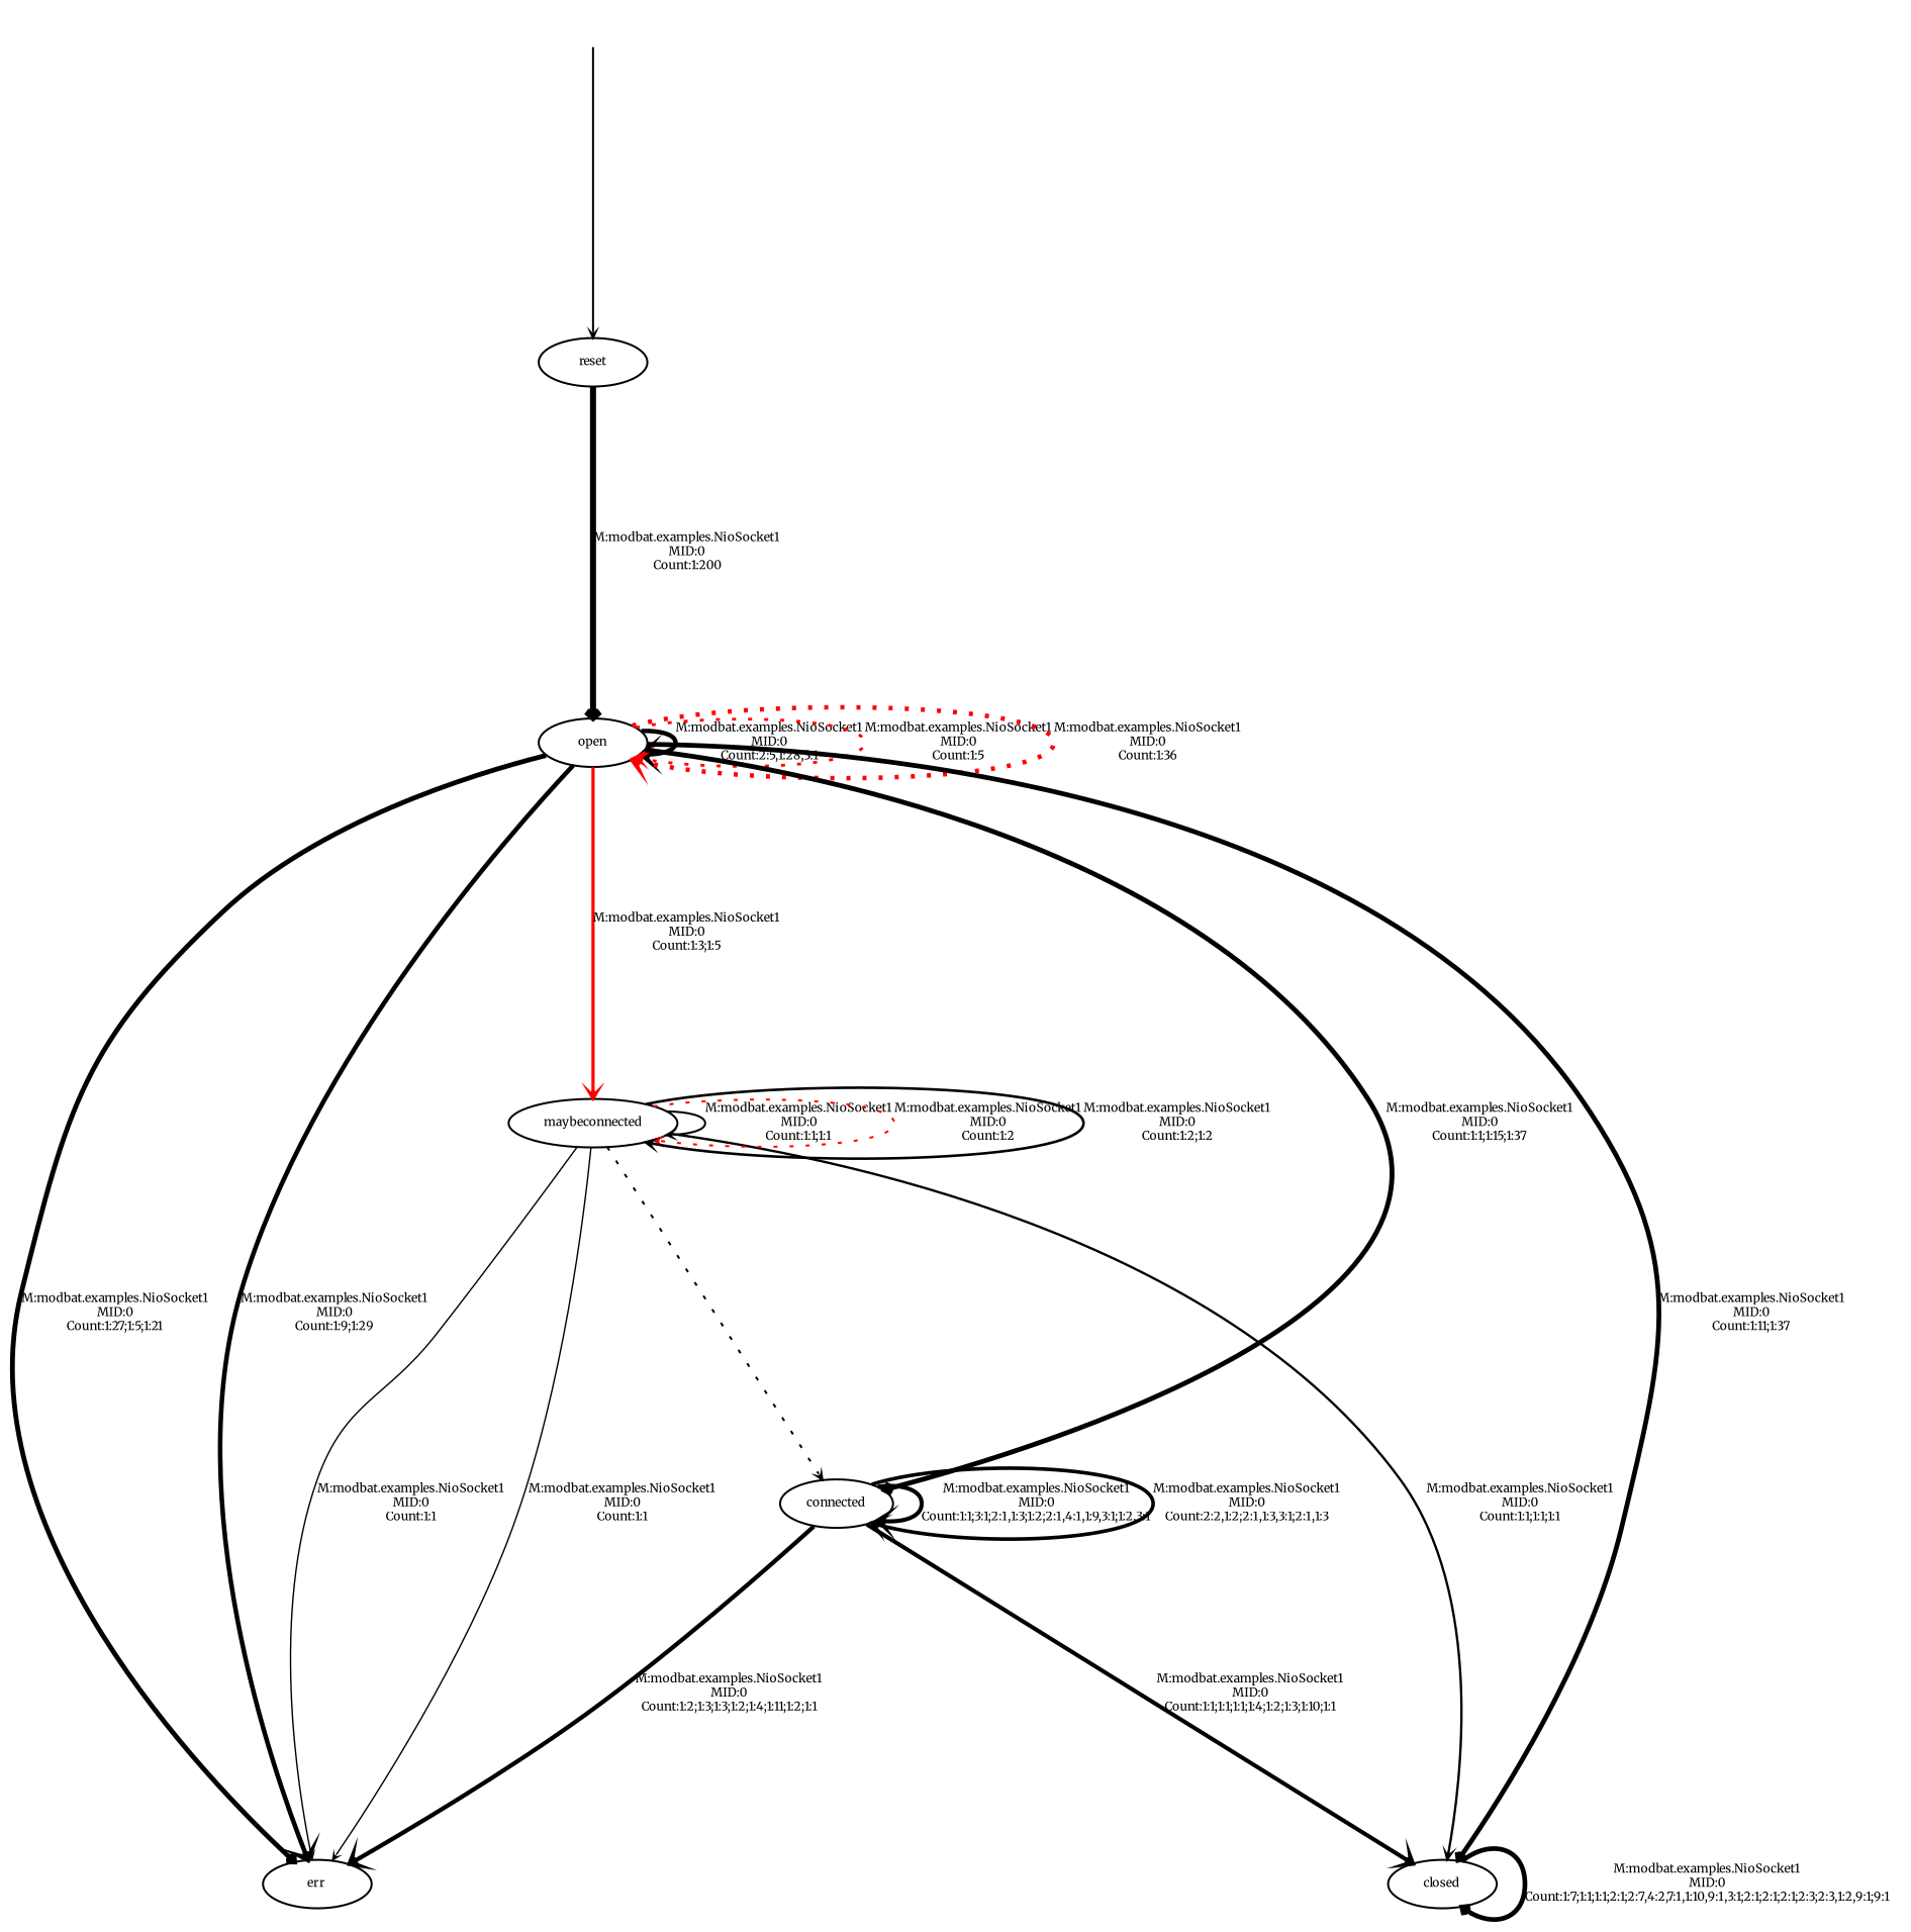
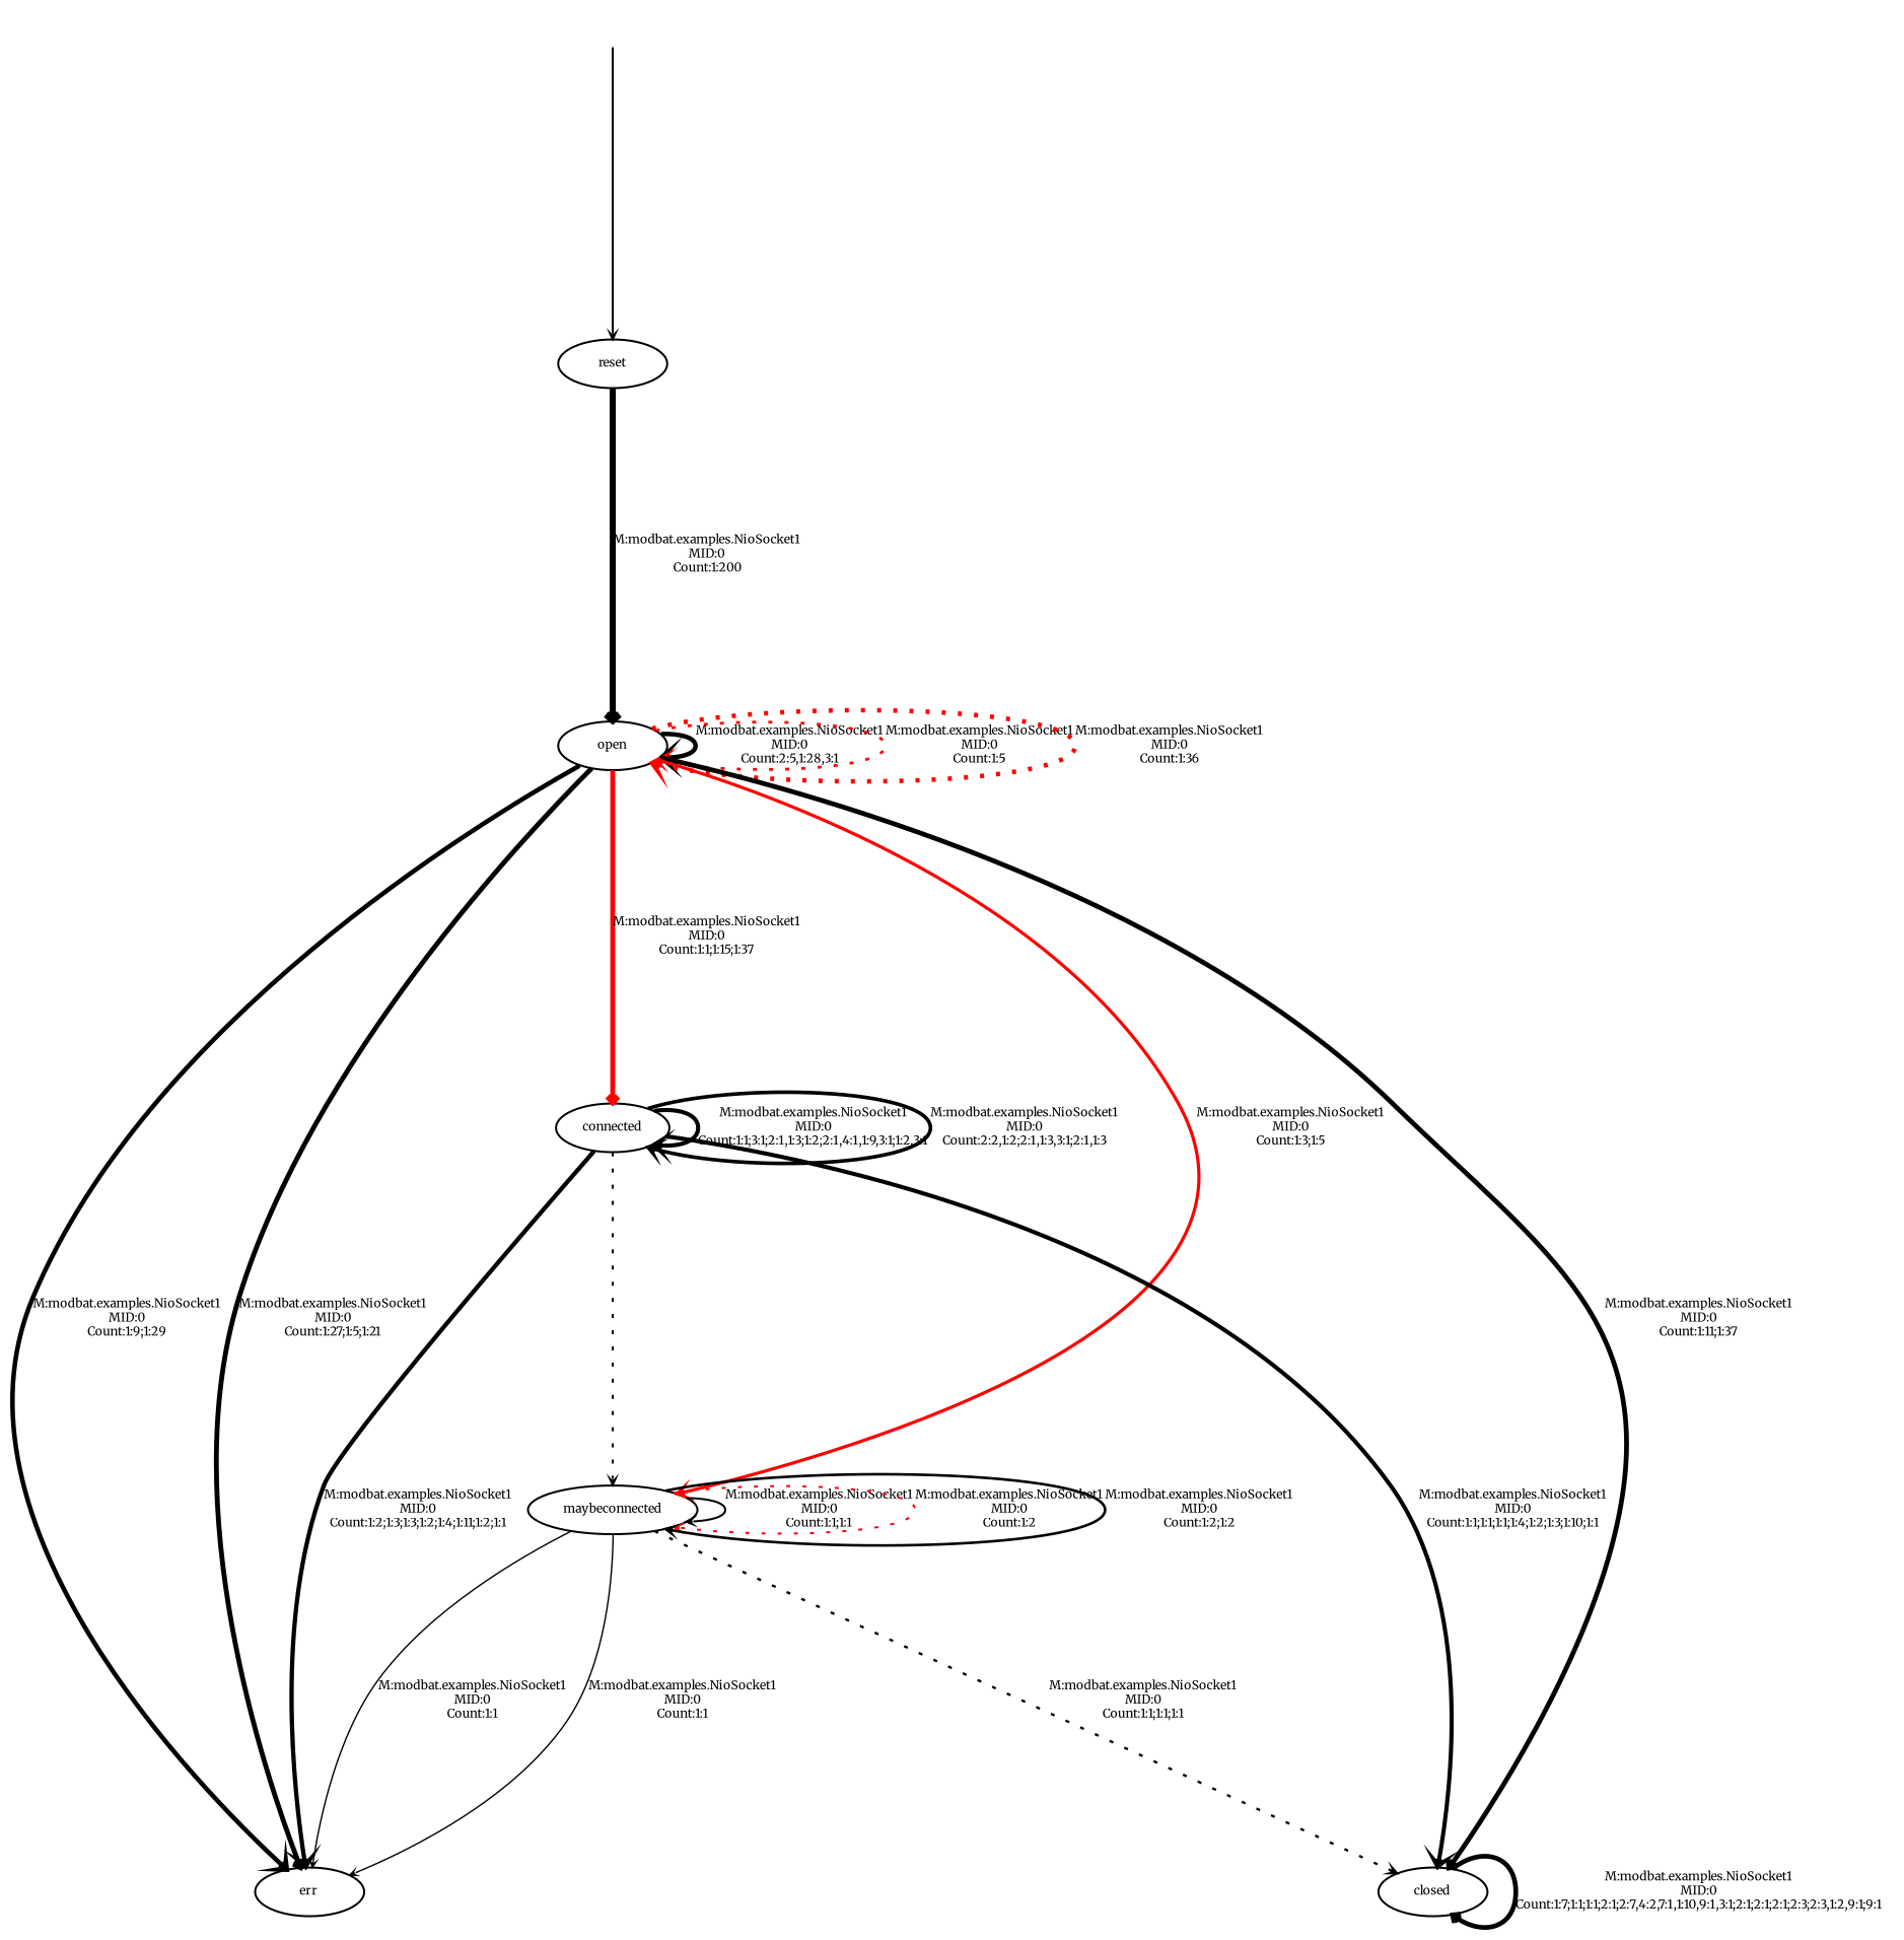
  digraph {
    fontname=Merriweather
    nodesep=0.2
    rankdir=TB
    ranksep=2
    node [fontname=Merriweather fontsize=6.0 margin=0.07 shape=ellipse style=rounded]
    edge [arrowhead=vee arrowsize=.3 fontname=Merriweather fontsize=6.0 margin=0.05]
    None [height=0.1 shape=none style=invis width=0.1]
    reset [height=0.1]
    open [height=0.1]
    err [height=0.1]
    closed [height=0.1]
    maybeconnected [height=0.1]
    connected [height=0.1]
    subgraph sub_1 {
      rank=source
      None
    }
    None -> reset
    reset -> open [label="M:modbat.examples.NioSocket1\nMID:0\nCount:1:200" penwidth=3.0]
    open -> open [label="M:modbat.examples.NioSocket1\nMID:0\nCount:2:5,1:28,3:1" penwidth=2.230448921378274]
    open -> open [color=red label="M:modbat.examples.NioSocket1\nMID:0\nCount:1:5" penwidth=1.3979400086720375 style=dotted]
    open -> open [color=red label="M:modbat.examples.NioSocket1\nMID:0\nCount:1:36" penwidth=2.255272505103306 style=dotted]
    open -> err [label="M:modbat.examples.NioSocket1\nMID:0\nCount:1:27;1:5;1:21" penwidth=2.423245873936808]
    open -> err [label="M:modbat.examples.NioSocket1\nMID:0\nCount:1:9;1:29" penwidth=2.278753600952829]
    open -> closed [label="M:modbat.examples.NioSocket1\nMID:0\nCount:1:11;1:37" penwidth=2.380211241711606]
    open -> maybeconnected [color=red label="M:modbat.examples.NioSocket1\nMID:0\nCount:1:3;1:5" penwidth=1.6020599913279625]
-   open -> connected [label="M:modbat.examples.NioSocket1\nMID:0\nCount:1:1;1:15;1:37" penwidth=2.423245873936808]
+   open -> connected [label="M:modbat.examples.NioSocket1\nMID:0\nCount:1:1;1:15;1:37" penwidth=2.423245873936808 color=red]
    closed -> closed [label="M:modbat.examples.NioSocket1\nMID:0\nCount:1:7;1:1;1:1;2:1;2:7,4:2,7:1,1:10,9:1,3:1;2:1;2:1;2:1;2:3;2:3,1:2,9:1;9:1" penwidth=2.3521825181113627]
    maybeconnected -> err [label="M:modbat.examples.NioSocket1\nMID:0\nCount:1:1" penwidth=0.6989700043360187]
    maybeconnected -> err [label="M:modbat.examples.NioSocket1\nMID:0\nCount:1:1" penwidth=0.6989700043360187]
-   maybeconnected -> closed [label="M:modbat.examples.NioSocket1\nMID:0\nCount:1:1;1:1;1:1" penwidth=1.1760912590556813]
+   maybeconnected -> closed [label="M:modbat.examples.NioSocket1\nMID:0\nCount:1:1;1:1;1:1" penwidth=1.1760912590556813 style=dotted]
    maybeconnected -> maybeconnected [label="M:modbat.examples.NioSocket1\nMID:0\nCount:1:1;1:1" penwidth=1.0]
    maybeconnected -> maybeconnected [color=red label="M:modbat.examples.NioSocket1\nMID:0\nCount:1:2" penwidth=1.0 style=dotted]
    maybeconnected -> maybeconnected [label="M:modbat.examples.NioSocket1\nMID:0\nCount:1:2;1:2" penwidth=1.3010299956639813]
-   maybeconnected -> connected [style=dotted]
+   connected -> maybeconnected [style=dotted]
    connected -> err [label="M:modbat.examples.NioSocket1\nMID:0\nCount:1:2;1:3;1:3;1:2;1:4;1:11;1:2;1:1" penwidth=2.146128035678238]
    connected -> closed [label="M:modbat.examples.NioSocket1\nMID:0\nCount:1:1;1:1;1:1;1:4;1:2;1:3;1:10;1:1" penwidth=2.060697840353612]
    connected -> connected [label="M:modbat.examples.NioSocket1\nMID:0\nCount:1:1;3:1;2:1,1:3;1:2;2:1,4:1,1:9,3:1;1:2,3:1" penwidth=2.060697840353612]
    connected -> connected [label="M:modbat.examples.NioSocket1\nMID:0\nCount:2:2,1:2;2:1,1:3,3:1;2:1,1:3" penwidth=1.8129133566428557]
  }
